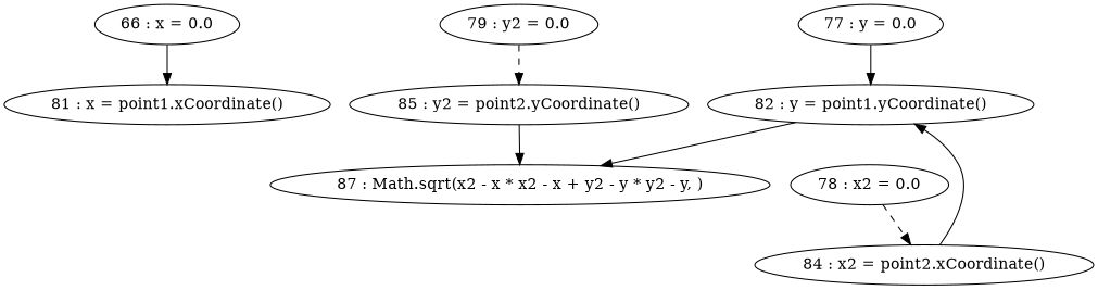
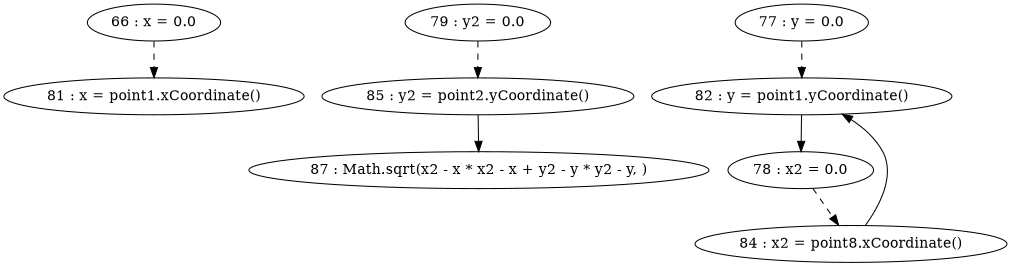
  digraph {
    edge [style=dashed]
    n1 [label="66 : x = 0.0"]
    "81 : x = point1.xCoordinate()"
    "77 : y = 0.0"
    "82 : y = point1.yCoordinate()"
    "87 : Math.sqrt(x2 - x * x2 - x + y2 - y * y2 - y, )"
    "78 : x2 = 0.0"
-   "84 : x2 = point2.xCoordinate()"
+   "84 : x2 = point2.xCoordinate()" [label="84 : x2 = point8.xCoordinate()"]
    "79 : y2 = 0.0"
    "85 : y2 = point2.yCoordinate()"
-   n1 -> "81 : x = point1.xCoordinate()" [style=solid]
-   "77 : y = 0.0" -> "82 : y = point1.yCoordinate()" [style=solid]
-   "82 : y = point1.yCoordinate()" -> "87 : Math.sqrt(x2 - x * x2 - x + y2 - y * y2 - y, )" [style=""]
+   n1 -> "81 : x = point1.xCoordinate()"
+   "77 : y = 0.0" -> "82 : y = point1.yCoordinate()"
+   "82 : y = point1.yCoordinate()" -> "78 : x2 = 0.0" [style=""]
    "78 : x2 = 0.0" -> "84 : x2 = point2.xCoordinate()"
    "84 : x2 = point2.xCoordinate()" -> "82 : y = point1.yCoordinate()" [style=""]
    "79 : y2 = 0.0" -> "85 : y2 = point2.yCoordinate()"
    "85 : y2 = point2.yCoordinate()" -> "87 : Math.sqrt(x2 - x * x2 - x + y2 - y * y2 - y, )" [style=""]
  }
